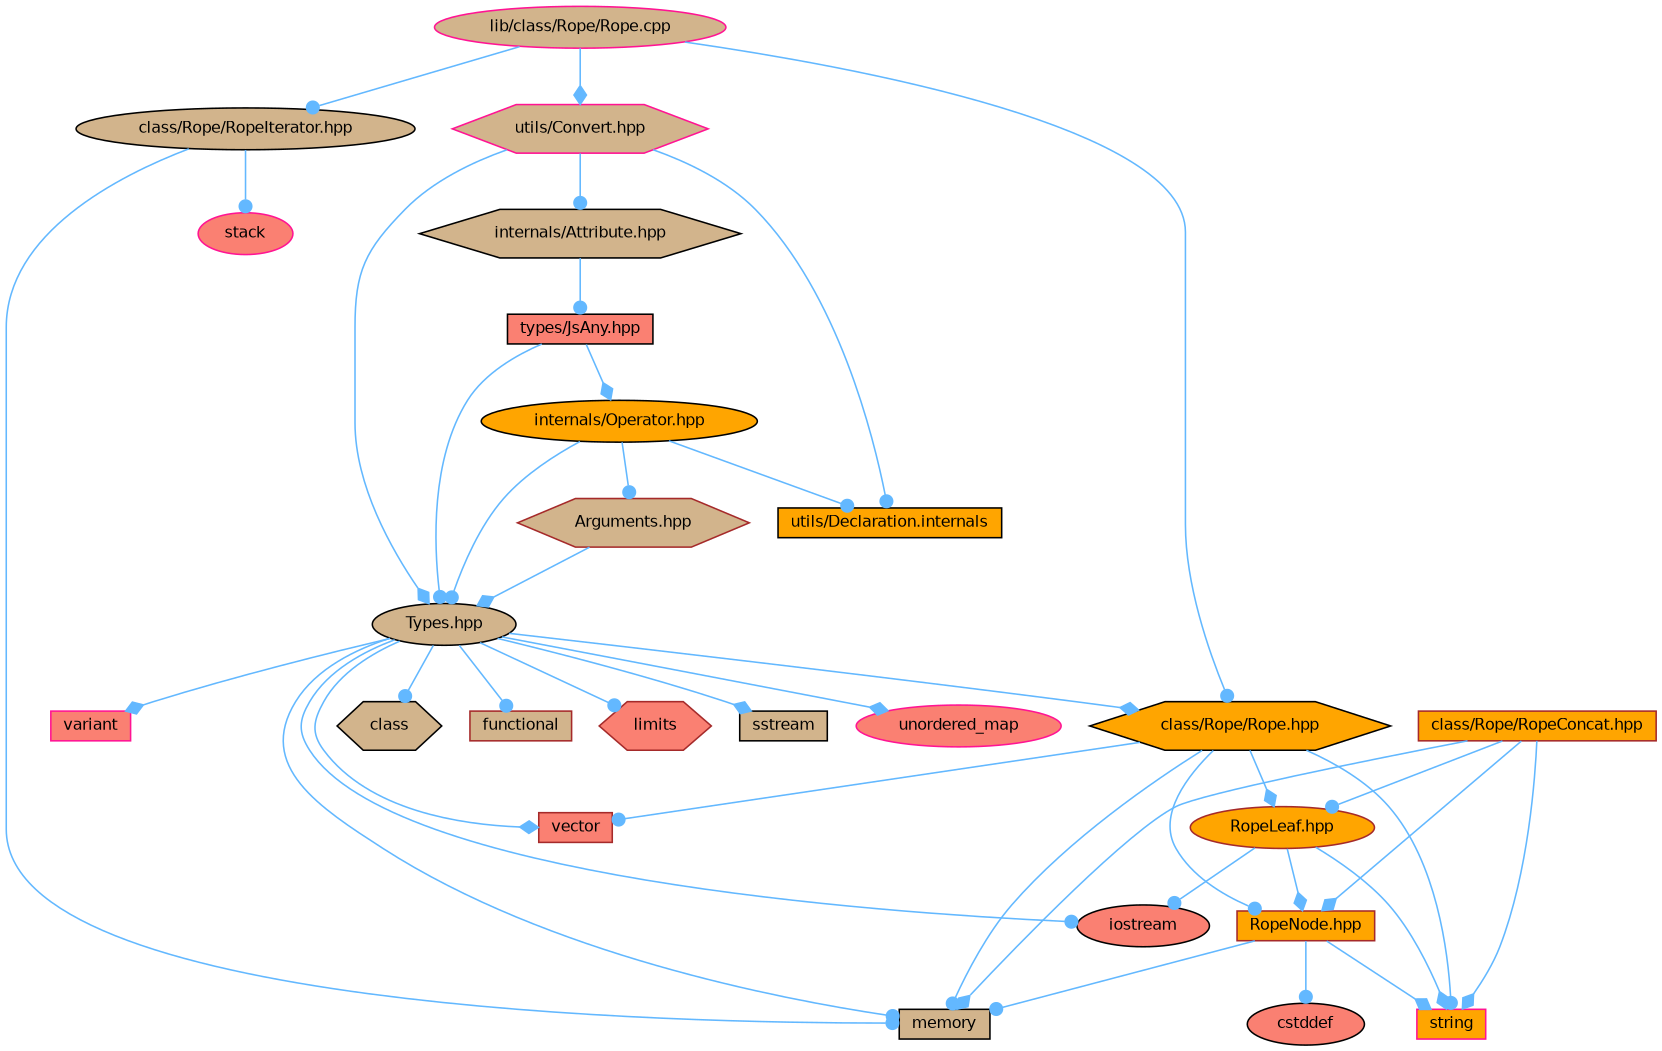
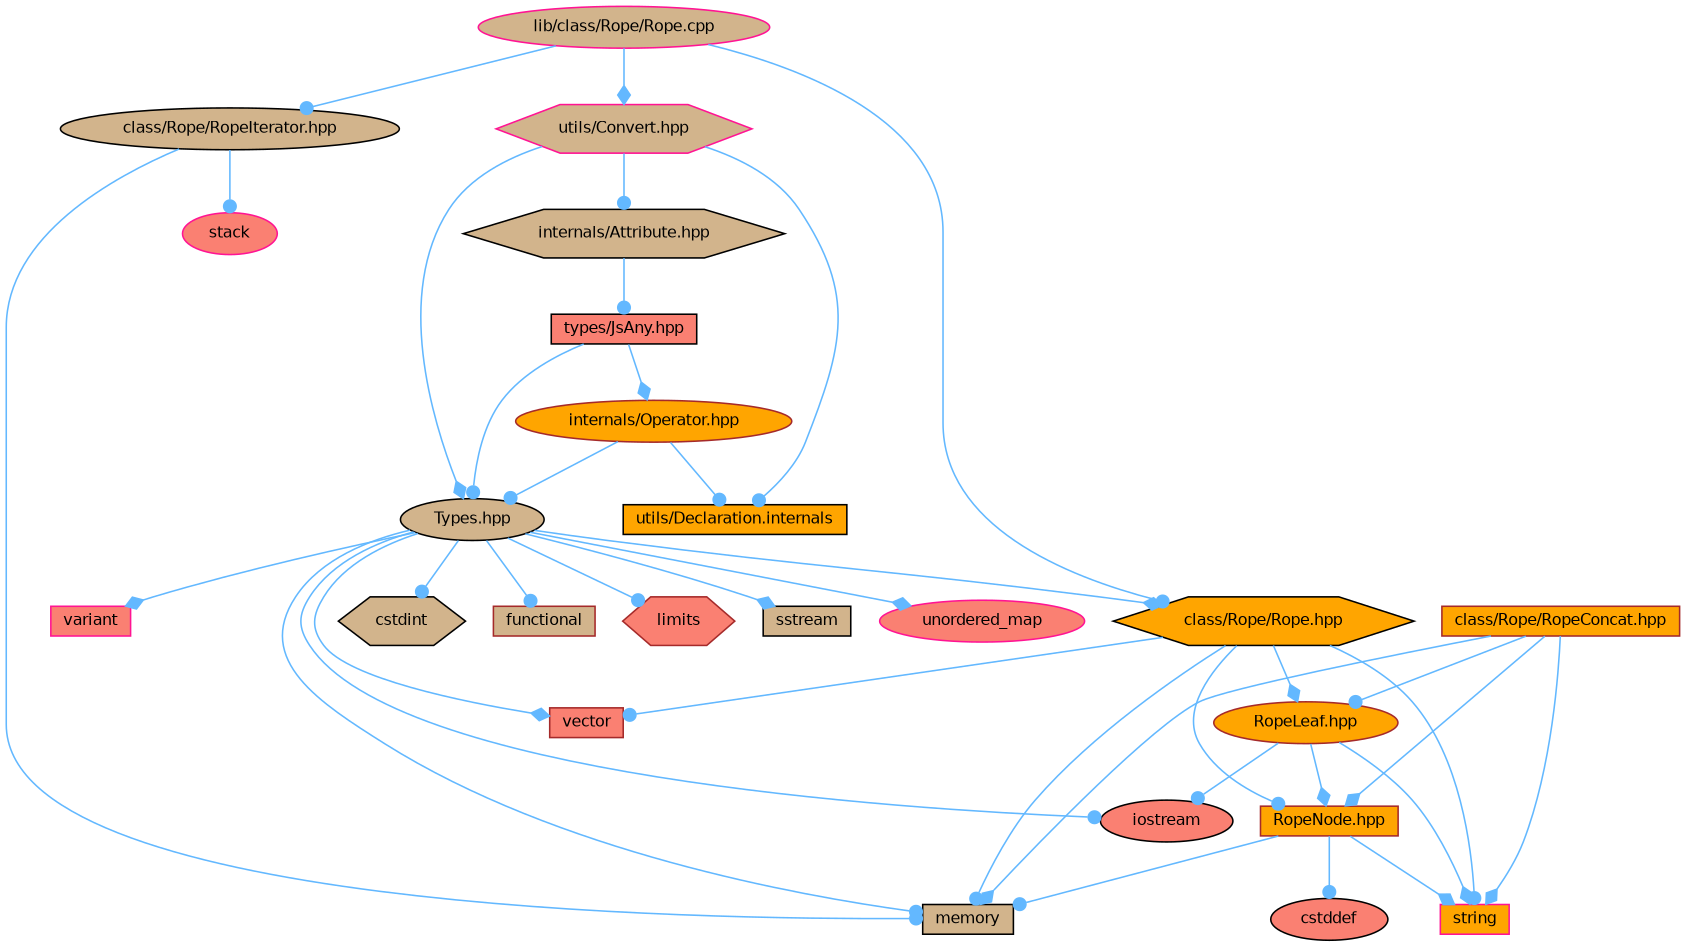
  digraph {
    node [color=black fillcolor=tan fontname=Helvetica fontsize=10 shape=box style=filled]
    edge [arrowhead=dot color=steelblue1 fontname=Helvetica fontsize=10 labelfontname=Helvetica labelfontsize=10 style=solid]
    n1 [color=deeppink fontcolor=black height=0.2 label="lib/class/Rope/Rope.cpp" shape=ellipse width=0.4]
    n2 [fillcolor=orange height=0.2 label="class/Rope/Rope.hpp" shape=hexagon width=0.4]
    n3 [height=0.2 label="class/Rope/RopeIterator.hpp" shape=ellipse width=0.4]
    n4 [color=deeppink height=0.2 label="utils/Convert.hpp" shape=hexagon width=0.4]
    n5 [color=brown fillcolor=orange height=0.2 label="RopeLeaf.hpp" shape=ellipse width=0.4]
    n6 [color=brown fillcolor=orange height=0.2 label="RopeNode.hpp" width=0.4]
    n7 [height=0.2 label=memory width=0.4]
    n8 [color=deeppink fillcolor=orange height=0.2 label=string width=0.4]
    n9 [color=brown fillcolor=salmon height=0.2 label=vector width=0.4]
    n10 [color=brown fillcolor=orange height=0.2 label="class/Rope/RopeConcat.hpp" width=0.4]
    n11 [color=deeppink fillcolor=salmon height=0.2 label=stack shape=ellipse width=0.4]
    n12 [height=0.2 label="internals/Attribute.hpp" shape=hexagon width=0.4]
    n13 [height=0.2 label="Types.hpp" shape=ellipse width=0.4]
    n14 [fillcolor=orange height=0.2 label="utils/Declaration.internals" width=0.4]
    n15 [fillcolor=salmon height=0.2 label=iostream shape=ellipse width=0.4]
    n16 [fillcolor=salmon height=0.2 label=cstddef shape=ellipse width=0.4]
    n17 [fillcolor=salmon height=0.2 label="types/JsAny.hpp" width=0.4]
-   n18 [height=0.2 label=class shape=hexagon width=0.4]
+   n18 [height=0.2 label=cstdint shape=hexagon width=0.4]
    n19 [color=brown height=0.2 label=functional width=0.4]
    n20 [color=brown fillcolor=salmon height=0.2 label=limits shape=hexagon width=0.4]
    n21 [height=0.2 label=sstream width=0.4]
    n22 [color=deeppink fillcolor=salmon height=0.2 label=unordered_map shape=ellipse width=0.4]
    n23 [color=deeppink fillcolor=salmon height=0.2 label=variant width=0.4]
-   n24 [fillcolor=orange height=0.2 label="internals/Operator.hpp" shape=ellipse width=0.4]
-   n25 [color=brown height=0.2 label="Arguments.hpp" shape=hexagon width=0.4]
+   n24 [color=brown fillcolor=orange height=0.2 label="internals/Operator.hpp" shape=ellipse width=0.4]
    n1 -> n2
    n1 -> n3
    n1 -> n4 [arrowhead=diamond]
    n2 -> n5 [arrowhead=diamond]
    n2 -> n6
    n2 -> n7
    n2 -> n8
    n2 -> n9
    n3 -> n7
    n3 -> n11
    n4 -> n12
    n4 -> n13 [arrowhead=diamond]
    n4 -> n14
    n5 -> n6 [arrowhead=diamond]
    n5 -> n8 [arrowhead=diamond]
    n5 -> n15
    n6 -> n7
    n6 -> n8 [arrowhead=diamond]
    n6 -> n16
    n10 -> n5
    n10 -> n6 [arrowhead=diamond]
    n10 -> n7 [arrowhead=diamond]
    n10 -> n8 [arrowhead=diamond]
    n12 -> n17
    n13 -> n2 [arrowhead=diamond]
    n13 -> n7
    n13 -> n9 [arrowhead=diamond]
    n13 -> n15
    n13 -> n18
    n13 -> n19
    n13 -> n20
    n13 -> n21 [arrowhead=diamond]
    n13 -> n22 [arrowhead=diamond]
    n13 -> n23 [arrowhead=diamond]
    n17 -> n13
    n17 -> n24 [arrowhead=diamond]
    n24 -> n13
    n24 -> n14
-   n24 -> n25
-   n25 -> n13 [arrowhead=diamond]
  }
